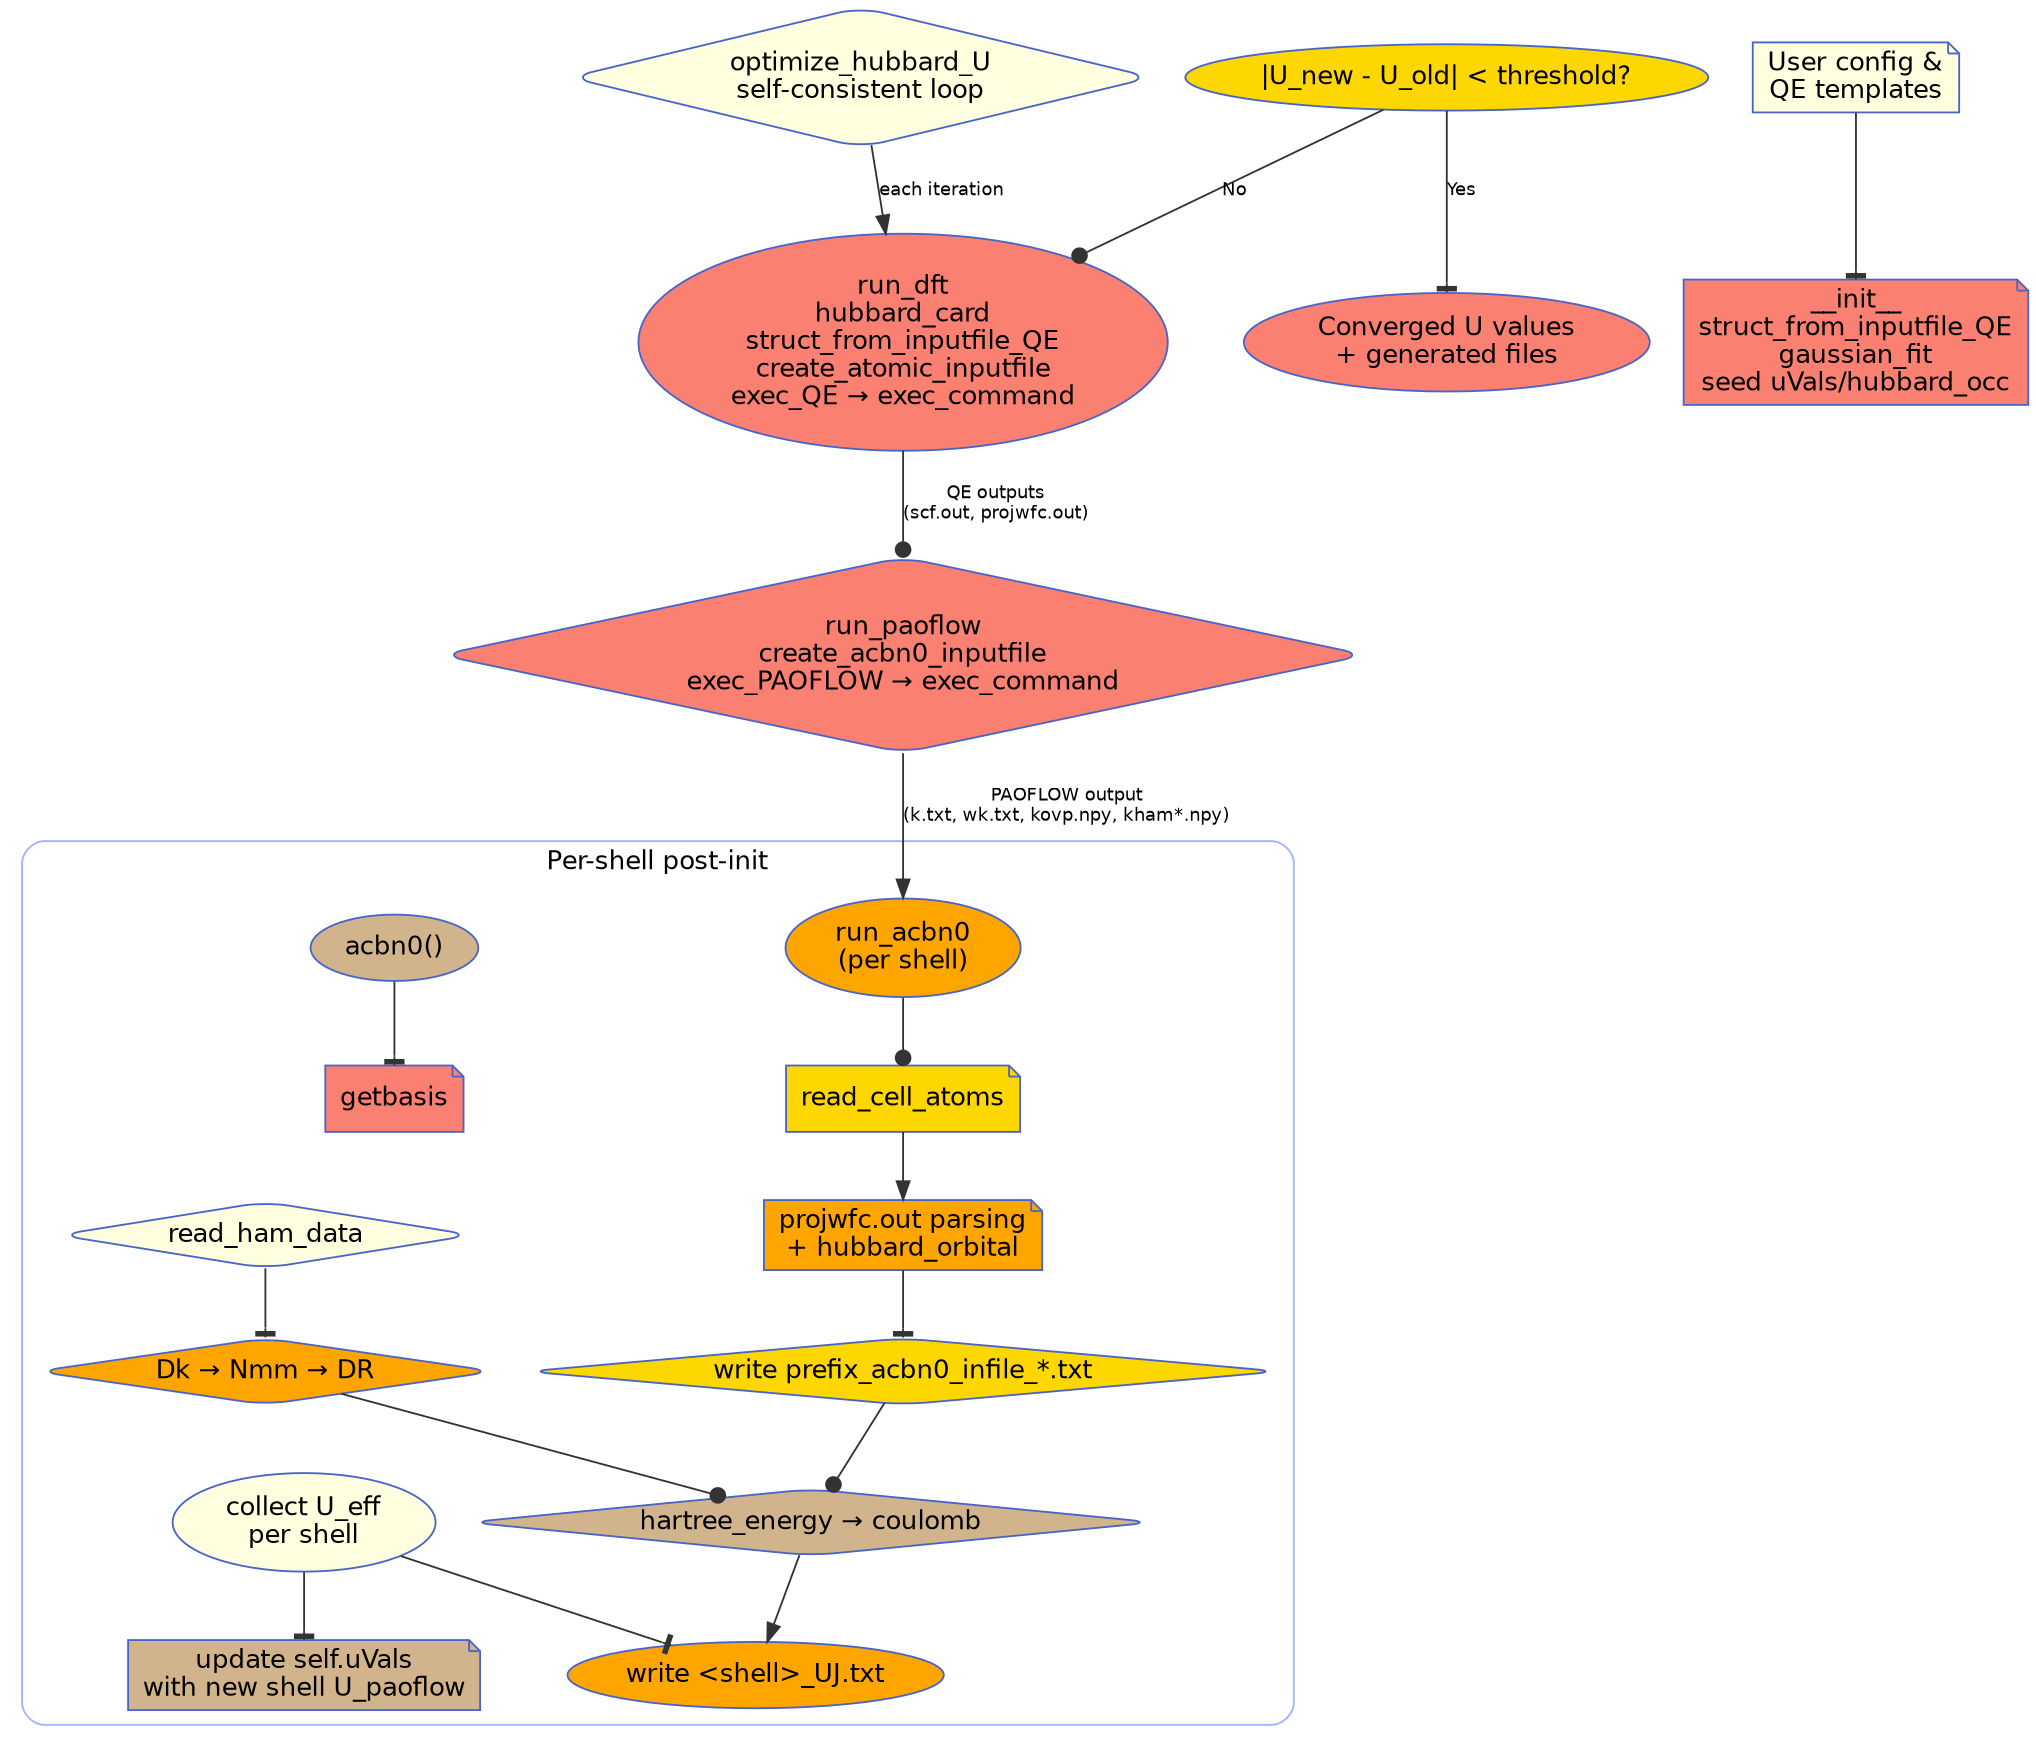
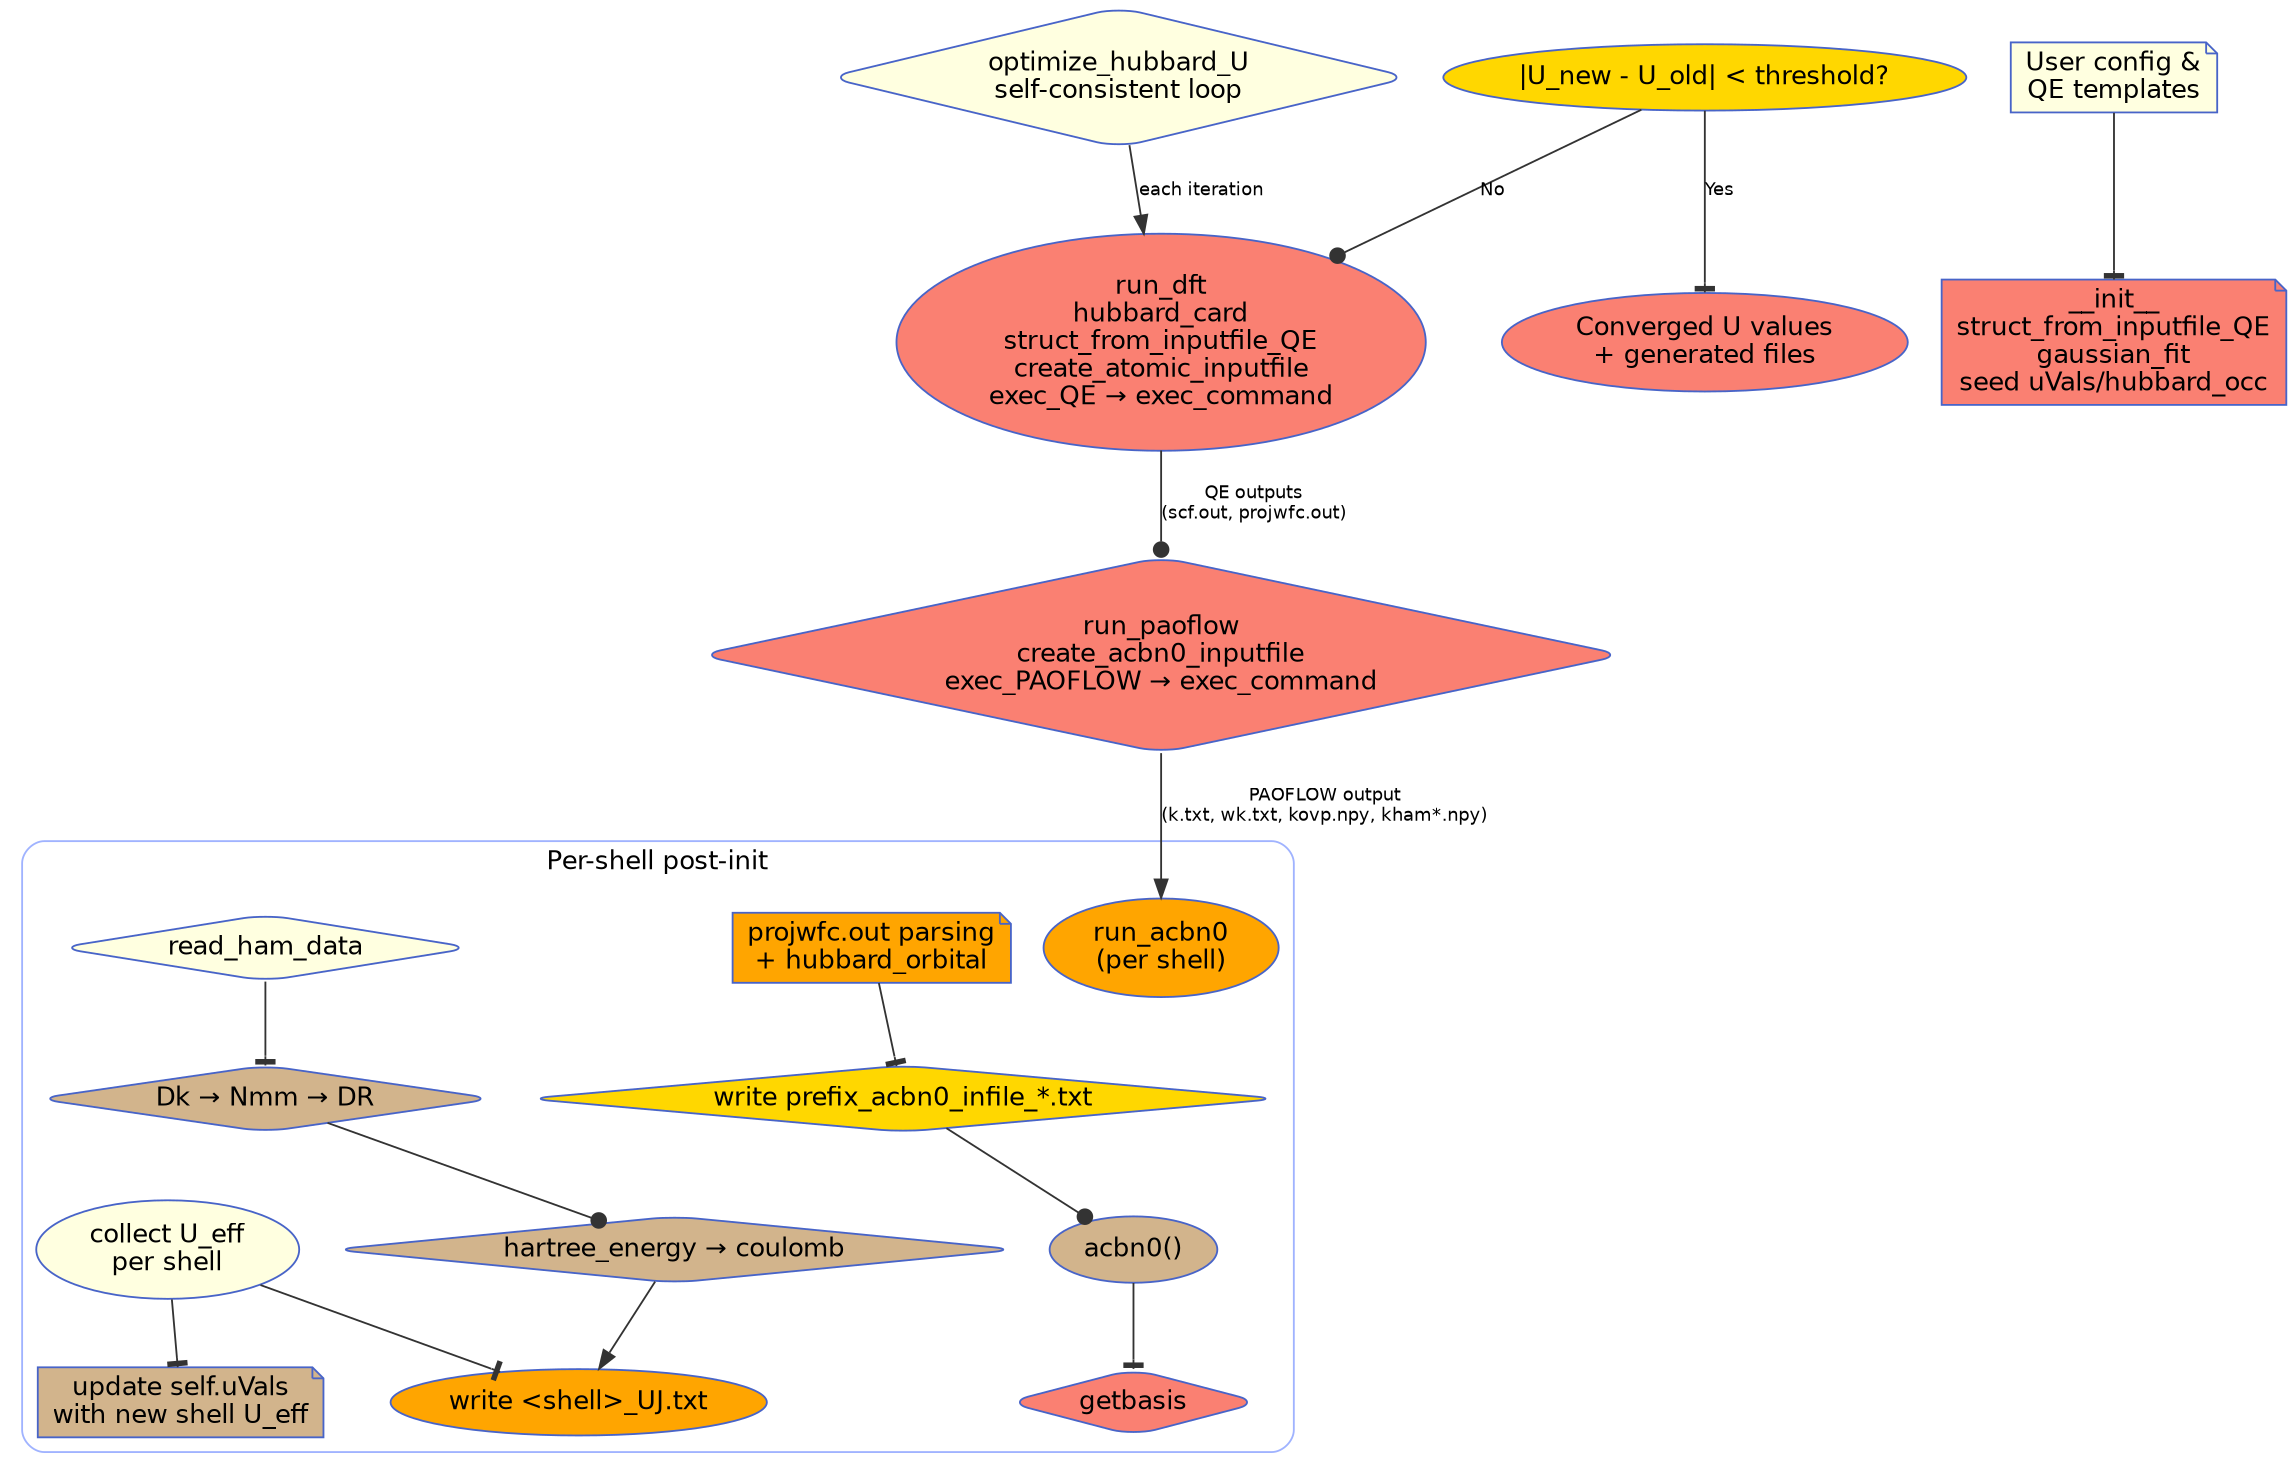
  digraph {
    rankdir=TB
    node [color="#4864c8" fillcolor=salmon fontname=Helvetica shape=ellipse style="rounded,filled"]
    edge [arrowhead=tee color="#333333" fontname=Helvetica fontsize=10]
    n1 [fillcolor=orange label="run_acbn0\n(per shell)"]
-   n2 [fillcolor=gold label=read_cell_atoms shape=note]
-   n3 [fillcolor=tan label="update self.uVals\nwith new shell U_paoflow" shape=note]
+   n3 [fillcolor=tan label="update self.uVals\nwith new shell U_eff" shape=note]
    n4 [fillcolor=orange label="projwfc.out parsing\n+ hubbard_orbital" shape=note]
    n5 [fillcolor=gold label="write prefix_acbn0_infile_*.txt" shape=diamond]
    n6 [fillcolor=tan label="acbn0()"]
-   n7 [label=getbasis shape=note]
+   n7 [label=getbasis shape=diamond]
    n8 [fillcolor=lightyellow label=read_ham_data shape=diamond]
-   n9 [fillcolor=orange label="Dk → Nmm → DR" shape=diamond]
+   n9 [fillcolor=tan label="Dk → Nmm → DR" shape=diamond]
    n10 [fillcolor=tan label="hartree_energy → coulomb" shape=diamond]
    n11 [fillcolor=orange label="write <shell>_UJ.txt"]
    n12 [fillcolor=lightyellow label="collect U_eff\nper shell"]
    n13 [fillcolor=lightyellow label="User config &\nQE templates" shape=note]
    n14 [label="__init__\nstruct_from_inputfile_QE\ngaussian_fit\nseed uVals/hubbard_occ" shape=note]
    n15 [fillcolor=lightyellow label="optimize_hubbard_U\nself-consistent loop" shape=diamond]
    n16 [label="run_dft\nhubbard_card\nstruct_from_inputfile_QE\ncreate_atomic_inputfile\nexec_QE → exec_command"]
    n17 [label="run_paoflow\ncreate_acbn0_inputfile\nexec_PAOFLOW → exec_command" shape=diamond]
    n18 [fillcolor=gold label="|U_new - U_old| < threshold?"]
    n19 [label="Converged U values\n+ generated files"]
    subgraph cluster_1 {
      color="#a0b3ff"
      fontname=Helvetica
      label="Per-shell post-init"
      style=rounded
      n1
-     n2
      n3
      n4
      n5
      n6
      n7
      n8
      n9
      n10
      n11
      n12
    }
-   n1 -> n2 [arrowhead=dot]
-   n2 -> n4 [arrowhead=normal]
    n4 -> n5
-   n5 -> n10 [arrowhead=dot]
+   n5 -> n6 [arrowhead=dot]
    n6 -> n7
    n8 -> n9
    n9 -> n10 [arrowhead=dot]
    n10 -> n11 [arrowhead=normal]
    n12 -> n3
    n12 -> n11
    n13 -> n14
    n15 -> n16 [arrowhead=normal label="each iteration"]
    n16 -> n17 [arrowhead=dot label="QE outputs\n(scf.out, projwfc.out)"]
    n17 -> n1 [arrowhead=normal label="PAOFLOW output\n(k.txt, wk.txt, kovp.npy, kham*.npy)"]
    n18 -> n16 [arrowhead=dot label=No]
    n18 -> n19 [label=Yes]
  }
